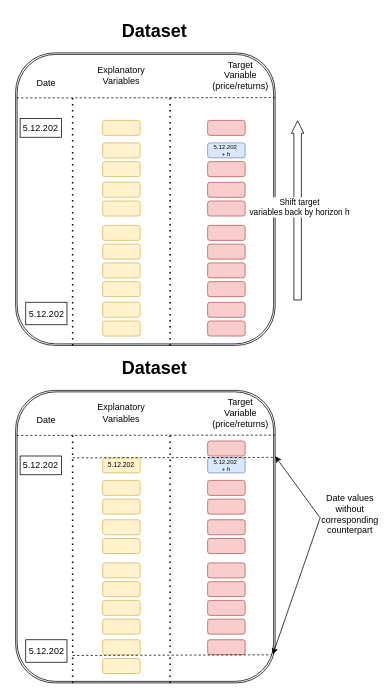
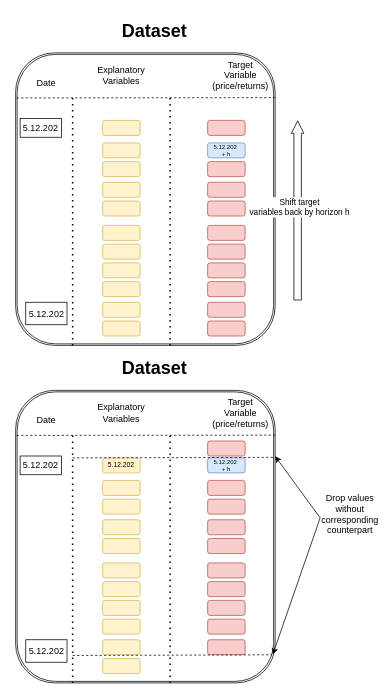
  <mxCell id="0" />
  <mxCell id="1" parent="0" />
  <mxCell id="2" value="" style="shape=ext;double=1;rounded=1;whiteSpace=wrap;html=1;" vertex="1" parent="1"><mxGeometry x="20" y="70" width="346" height="390" as="geometry" /></mxCell>
  <mxCell id="3" value="&lt;h1 style=&quot;margin-top: 0px;&quot;&gt;Dataset&lt;/h1&gt;" style="text;html=1;whiteSpace=wrap;overflow=hidden;rounded=0;" vertex="1" parent="1"><mxGeometry x="160" y="20" width="96" height="40" as="geometry" /></mxCell>
  <mxCell id="4" value="" style="endArrow=none;dashed=1;html=1;rounded=0;exitX=0.004;exitY=0.154;exitDx=0;exitDy=0;exitPerimeter=0;entryX=1;entryY=0.153;entryDx=0;entryDy=0;entryPerimeter=0;" edge="1" parent="1" source="2" target="2"><mxGeometry width="50" height="50" relative="1" as="geometry"><mxPoint x="266" y="240" as="sourcePoint" /><mxPoint x="316" y="190" as="targetPoint" /></mxGeometry></mxCell>
  <mxCell id="5" value="Explanatory Variables" style="text;html=1;align=center;verticalAlign=middle;whiteSpace=wrap;rounded=0;fillColor=none;" vertex="1" parent="1"><mxGeometry x="126" y="80" width="70" height="40" as="geometry" /></mxCell>
  <mxCell id="6" value="Target Variable (price/returns&lt;span style=&quot;background-color: transparent; color: light-dark(rgb(0, 0, 0), rgb(255, 255, 255));&quot;&gt;)&lt;/span&gt;" style="text;html=1;align=center;verticalAlign=middle;whiteSpace=wrap;rounded=0;fillColor=none;" vertex="1" parent="1"><mxGeometry x="285" y="80" width="70" height="40" as="geometry" /></mxCell>
  <mxCell id="7" value="" style="endArrow=none;dashed=1;html=1;dashPattern=1 3;strokeWidth=2;rounded=0;" edge="1" parent="1"><mxGeometry width="50" height="50" relative="1" as="geometry"><mxPoint x="226" y="460" as="sourcePoint" /><mxPoint x="226" y="130" as="targetPoint" /></mxGeometry></mxCell>
  <mxCell id="8" value="" style="endArrow=none;dashed=1;html=1;dashPattern=1 3;strokeWidth=2;rounded=0;" edge="1" parent="1"><mxGeometry width="50" height="50" relative="1" as="geometry"><mxPoint x="96" y="460" as="sourcePoint" /><mxPoint x="96" y="130" as="targetPoint" /></mxGeometry></mxCell>
  <mxCell id="9" value="Date" style="text;html=1;align=center;verticalAlign=middle;whiteSpace=wrap;rounded=0;" vertex="1" parent="1"><mxGeometry x="26" y="90" width="70" height="40" as="geometry" /></mxCell>
  <mxCell id="10" value="5.12.202" style="text;html=1;align=center;verticalAlign=middle;whiteSpace=wrap;rounded=0;strokeColor=default;strokeWidth=1;" vertex="1" parent="1"><mxGeometry x="26" y="157.5" width="55" height="25" as="geometry" /></mxCell>
  <mxCell id="11" value="5.12.202" style="text;html=1;align=center;verticalAlign=middle;whiteSpace=wrap;rounded=0;strokeColor=default;" vertex="1" parent="1"><mxGeometry x="33.5" y="402.5" width="55" height="30" as="geometry" /></mxCell>
  <mxCell id="12" value="" style="rounded=1;whiteSpace=wrap;html=1;fillColor=#fff2cc;strokeColor=#d6b656;" vertex="1" parent="1"><mxGeometry x="136" y="160" width="50" height="20" as="geometry" /></mxCell>
  <mxCell id="13" value="" style="rounded=1;whiteSpace=wrap;html=1;fillColor=#fff2cc;strokeColor=#d6b656;" vertex="1" parent="1"><mxGeometry x="136" y="190" width="50" height="20" as="geometry" /></mxCell>
  <mxCell id="14" value="" style="rounded=1;whiteSpace=wrap;html=1;fillColor=#fff2cc;strokeColor=#d6b656;" vertex="1" parent="1"><mxGeometry x="136" y="215" width="50" height="20" as="geometry" /></mxCell>
  <mxCell id="15" value="" style="rounded=1;whiteSpace=wrap;html=1;fillColor=#fff2cc;strokeColor=#d6b656;" vertex="1" parent="1"><mxGeometry x="136" y="242.5" width="50" height="20" as="geometry" /></mxCell>
  <mxCell id="16" value="" style="rounded=1;whiteSpace=wrap;html=1;fillColor=#fff2cc;strokeColor=#d6b656;" vertex="1" parent="1"><mxGeometry x="136" y="267.5" width="50" height="20" as="geometry" /></mxCell>
  <mxCell id="17" value="" style="rounded=1;whiteSpace=wrap;html=1;fillColor=#fff2cc;strokeColor=#d6b656;" vertex="1" parent="1"><mxGeometry x="136" y="300" width="50" height="20" as="geometry" /></mxCell>
  <mxCell id="18" value="" style="rounded=1;whiteSpace=wrap;html=1;fillColor=#fff2cc;strokeColor=#d6b656;" vertex="1" parent="1"><mxGeometry x="136" y="325" width="50" height="20" as="geometry" /></mxCell>
  <mxCell id="19" value="" style="rounded=1;whiteSpace=wrap;html=1;fillColor=#fff2cc;strokeColor=#d6b656;" vertex="1" parent="1"><mxGeometry x="136" y="350" width="50" height="20" as="geometry" /></mxCell>
  <mxCell id="20" value="" style="rounded=1;whiteSpace=wrap;html=1;fillColor=#fff2cc;strokeColor=#d6b656;" vertex="1" parent="1"><mxGeometry x="136" y="375" width="50" height="20" as="geometry" /></mxCell>
  <mxCell id="21" value="" style="rounded=1;whiteSpace=wrap;html=1;fillColor=#fff2cc;strokeColor=#d6b656;" vertex="1" parent="1"><mxGeometry x="136" y="402.5" width="50" height="20" as="geometry" /></mxCell>
  <mxCell id="22" value="" style="rounded=1;whiteSpace=wrap;html=1;fillColor=#fff2cc;strokeColor=#d6b656;" vertex="1" parent="1"><mxGeometry x="136" y="427.5" width="50" height="20" as="geometry" /></mxCell>
  <mxCell id="23" value="" style="shape=flexArrow;endArrow=classic;html=1;rounded=0;endWidth=5.517;endSize=5.262;" edge="1" parent="1"><mxGeometry width="50" height="50" relative="1" as="geometry"><mxPoint x="396" y="400" as="sourcePoint" /><mxPoint x="396" y="160" as="targetPoint" /></mxGeometry></mxCell>
  <mxCell id="24" value="Shift target&amp;nbsp;&lt;div&gt;variables back by horizon h&amp;nbsp;&lt;/div&gt;" style="edgeLabel;html=1;align=center;verticalAlign=middle;resizable=0;points=[];" vertex="1" connectable="0" parent="23"><mxGeometry x="-0.592" y="-3" relative="1" as="geometry"><mxPoint y="-76" as="offset" /></mxGeometry></mxCell>
  <mxCell id="25" value="" style="rounded=1;whiteSpace=wrap;html=1;fillColor=#f8cecc;strokeColor=#b85450;" vertex="1" parent="1"><mxGeometry x="276" y="160" width="50" height="20" as="geometry" /></mxCell>
  <mxCell id="26" value="" style="rounded=1;whiteSpace=wrap;html=1;fillColor=#f8cecc;strokeColor=#b85450;" vertex="1" parent="1"><mxGeometry x="276" y="215" width="50" height="20" as="geometry" /></mxCell>
  <mxCell id="27" value="" style="rounded=1;whiteSpace=wrap;html=1;fillColor=#f8cecc;strokeColor=#b85450;" vertex="1" parent="1"><mxGeometry x="276" y="242.5" width="50" height="20" as="geometry" /></mxCell>
  <mxCell id="28" value="" style="rounded=1;whiteSpace=wrap;html=1;fillColor=#f8cecc;strokeColor=#b85450;" vertex="1" parent="1"><mxGeometry x="276" y="267.5" width="50" height="20" as="geometry" /></mxCell>
  <mxCell id="29" value="" style="rounded=1;whiteSpace=wrap;html=1;fillColor=#f8cecc;strokeColor=#b85450;" vertex="1" parent="1"><mxGeometry x="276" y="300" width="50" height="20" as="geometry" /></mxCell>
  <mxCell id="30" value="" style="rounded=1;whiteSpace=wrap;html=1;fillColor=#f8cecc;strokeColor=#b85450;" vertex="1" parent="1"><mxGeometry x="276" y="325" width="50" height="20" as="geometry" /></mxCell>
  <mxCell id="31" value="" style="rounded=1;whiteSpace=wrap;html=1;fillColor=#f8cecc;strokeColor=#b85450;" vertex="1" parent="1"><mxGeometry x="276" y="350" width="50" height="20" as="geometry" /></mxCell>
  <mxCell id="32" value="" style="rounded=1;whiteSpace=wrap;html=1;fillColor=#f8cecc;strokeColor=#b85450;" vertex="1" parent="1"><mxGeometry x="276" y="375" width="50" height="20" as="geometry" /></mxCell>
  <mxCell id="33" value="" style="rounded=1;whiteSpace=wrap;html=1;fillColor=#f8cecc;strokeColor=#b85450;" vertex="1" parent="1"><mxGeometry x="276" y="402.5" width="50" height="20" as="geometry" /></mxCell>
  <mxCell id="34" value="" style="rounded=1;whiteSpace=wrap;html=1;fillColor=#f8cecc;strokeColor=#b85450;" vertex="1" parent="1"><mxGeometry x="276" y="427.5" width="50" height="20" as="geometry" /></mxCell>
  <mxCell id="35" value="" style="shape=ext;double=1;rounded=1;whiteSpace=wrap;html=1;" vertex="1" parent="1"><mxGeometry x="20" y="520" width="346" height="390" as="geometry" /></mxCell>
  <mxCell id="36" value="&lt;h1 style=&quot;margin-top: 0px;&quot;&gt;Dataset&lt;/h1&gt;" style="text;html=1;whiteSpace=wrap;overflow=hidden;rounded=0;" vertex="1" parent="1"><mxGeometry x="160" y="470" width="96" height="40" as="geometry" /></mxCell>
  <mxCell id="37" value="" style="endArrow=none;dashed=1;html=1;rounded=0;exitX=0.004;exitY=0.154;exitDx=0;exitDy=0;exitPerimeter=0;entryX=1;entryY=0.153;entryDx=0;entryDy=0;entryPerimeter=0;" edge="1" source="35" target="35" parent="1"><mxGeometry width="50" height="50" relative="1" as="geometry"><mxPoint x="266" y="690" as="sourcePoint" /><mxPoint x="316" y="640" as="targetPoint" /></mxGeometry></mxCell>
  <mxCell id="38" value="Explanatory Variables" style="text;html=1;align=center;verticalAlign=middle;whiteSpace=wrap;rounded=0;fillColor=none;" vertex="1" parent="1"><mxGeometry x="126" y="530" width="70" height="40" as="geometry" /></mxCell>
  <mxCell id="39" value="Target Variable (price/returns&lt;span style=&quot;background-color: transparent; color: light-dark(rgb(0, 0, 0), rgb(255, 255, 255));&quot;&gt;)&lt;/span&gt;" style="text;html=1;align=center;verticalAlign=middle;whiteSpace=wrap;rounded=0;fillColor=none;" vertex="1" parent="1"><mxGeometry x="285" y="530" width="70" height="40" as="geometry" /></mxCell>
  <mxCell id="40" value="" style="endArrow=none;dashed=1;html=1;dashPattern=1 3;strokeWidth=2;rounded=0;" edge="1" parent="1"><mxGeometry width="50" height="50" relative="1" as="geometry"><mxPoint x="226" y="910" as="sourcePoint" /><mxPoint x="226" y="580" as="targetPoint" /></mxGeometry></mxCell>
  <mxCell id="41" value="" style="endArrow=none;dashed=1;html=1;dashPattern=1 3;strokeWidth=2;rounded=0;" edge="1" parent="1"><mxGeometry width="50" height="50" relative="1" as="geometry"><mxPoint x="96" y="910" as="sourcePoint" /><mxPoint x="96" y="580" as="targetPoint" /></mxGeometry></mxCell>
  <mxCell id="42" value="Date" style="text;html=1;align=center;verticalAlign=middle;whiteSpace=wrap;rounded=0;" vertex="1" parent="1"><mxGeometry x="26" y="540" width="70" height="40" as="geometry" /></mxCell>
  <mxCell id="43" value="5.12.202" style="text;html=1;align=center;verticalAlign=middle;whiteSpace=wrap;rounded=0;strokeColor=default;strokeWidth=1;" vertex="1" parent="1"><mxGeometry x="26" y="607.5" width="55" height="25" as="geometry" /></mxCell>
  <mxCell id="44" value="5.12.202" style="text;html=1;align=center;verticalAlign=middle;whiteSpace=wrap;rounded=0;strokeColor=default;" vertex="1" parent="1"><mxGeometry x="33.5" y="852.5" width="55" height="30" as="geometry" /></mxCell>
  <mxCell id="45" value="5.12.202" style="rounded=1;whiteSpace=wrap;html=1;fillColor=#fff2cc;strokeColor=#d6b656;fontSize=9;" vertex="1" parent="1"><mxGeometry x="136" y="610" width="50" height="20" as="geometry" /></mxCell>
  <mxCell id="46" value="" style="rounded=1;whiteSpace=wrap;html=1;fillColor=#fff2cc;strokeColor=#d6b656;" vertex="1" parent="1"><mxGeometry x="136" y="640" width="50" height="20" as="geometry" /></mxCell>
  <mxCell id="47" value="" style="rounded=1;whiteSpace=wrap;html=1;fillColor=#fff2cc;strokeColor=#d6b656;" vertex="1" parent="1"><mxGeometry x="136" y="665" width="50" height="20" as="geometry" /></mxCell>
  <mxCell id="48" value="" style="rounded=1;whiteSpace=wrap;html=1;fillColor=#fff2cc;strokeColor=#d6b656;" vertex="1" parent="1"><mxGeometry x="136" y="692.5" width="50" height="20" as="geometry" /></mxCell>
  <mxCell id="49" value="" style="rounded=1;whiteSpace=wrap;html=1;fillColor=#fff2cc;strokeColor=#d6b656;" vertex="1" parent="1"><mxGeometry x="136" y="717.5" width="50" height="20" as="geometry" /></mxCell>
  <mxCell id="50" value="" style="rounded=1;whiteSpace=wrap;html=1;fillColor=#fff2cc;strokeColor=#d6b656;" vertex="1" parent="1"><mxGeometry x="136" y="750" width="50" height="20" as="geometry" /></mxCell>
  <mxCell id="51" value="" style="rounded=1;whiteSpace=wrap;html=1;fillColor=#fff2cc;strokeColor=#d6b656;" vertex="1" parent="1"><mxGeometry x="136" y="775" width="50" height="20" as="geometry" /></mxCell>
  <mxCell id="52" value="" style="rounded=1;whiteSpace=wrap;html=1;fillColor=#fff2cc;strokeColor=#d6b656;" vertex="1" parent="1"><mxGeometry x="136" y="800" width="50" height="20" as="geometry" /></mxCell>
  <mxCell id="53" value="" style="rounded=1;whiteSpace=wrap;html=1;fillColor=#fff2cc;strokeColor=#d6b656;" vertex="1" parent="1"><mxGeometry x="136" y="825" width="50" height="20" as="geometry" /></mxCell>
  <mxCell id="54" value="" style="rounded=1;whiteSpace=wrap;html=1;fillColor=#fff2cc;strokeColor=#d6b656;" vertex="1" parent="1"><mxGeometry x="136" y="852.5" width="50" height="20" as="geometry" /></mxCell>
  <mxCell id="55" value="" style="rounded=1;whiteSpace=wrap;html=1;fillColor=#fff2cc;strokeColor=#d6b656;" vertex="1" parent="1"><mxGeometry x="136" y="877.5" width="50" height="20" as="geometry" /></mxCell>
  <mxCell id="56" value="&lt;span&gt;5.12.202&amp;nbsp;&lt;/span&gt;&lt;div&gt;&lt;span&gt;+ h&lt;/span&gt;&lt;/div&gt;" style="rounded=1;whiteSpace=wrap;html=1;fillColor=#dae8fc;strokeColor=#6c8ebf;fontSize=8;" vertex="1" parent="1"><mxGeometry x="276" y="610" width="50" height="20" as="geometry" /></mxCell>
  <mxCell id="57" value="" style="rounded=1;whiteSpace=wrap;html=1;fillColor=#f8cecc;strokeColor=#b85450;" vertex="1" parent="1"><mxGeometry x="276" y="640" width="50" height="20" as="geometry" /></mxCell>
  <mxCell id="58" value="" style="rounded=1;whiteSpace=wrap;html=1;fillColor=#f8cecc;strokeColor=#b85450;" vertex="1" parent="1"><mxGeometry x="276" y="665" width="50" height="20" as="geometry" /></mxCell>
  <mxCell id="59" value="" style="rounded=1;whiteSpace=wrap;html=1;fillColor=#f8cecc;strokeColor=#b85450;" vertex="1" parent="1"><mxGeometry x="276" y="692.5" width="50" height="20" as="geometry" /></mxCell>
  <mxCell id="60" value="" style="rounded=1;whiteSpace=wrap;html=1;fillColor=#f8cecc;strokeColor=#b85450;" vertex="1" parent="1"><mxGeometry x="276" y="717.5" width="50" height="20" as="geometry" /></mxCell>
  <mxCell id="61" value="" style="rounded=1;whiteSpace=wrap;html=1;fillColor=#f8cecc;strokeColor=#b85450;" vertex="1" parent="1"><mxGeometry x="276" y="750" width="50" height="20" as="geometry" /></mxCell>
  <mxCell id="62" value="" style="rounded=1;whiteSpace=wrap;html=1;fillColor=#f8cecc;strokeColor=#b85450;" vertex="1" parent="1"><mxGeometry x="276" y="775" width="50" height="20" as="geometry" /></mxCell>
  <mxCell id="63" value="" style="rounded=1;whiteSpace=wrap;html=1;fillColor=#f8cecc;strokeColor=#b85450;" vertex="1" parent="1"><mxGeometry x="276" y="800" width="50" height="20" as="geometry" /></mxCell>
  <mxCell id="64" value="" style="rounded=1;whiteSpace=wrap;html=1;fillColor=#f8cecc;strokeColor=#b85450;" vertex="1" parent="1"><mxGeometry x="276" y="825" width="50" height="20" as="geometry" /></mxCell>
  <mxCell id="65" value="" style="rounded=1;whiteSpace=wrap;html=1;fillColor=#f8cecc;strokeColor=#b85450;" vertex="1" parent="1"><mxGeometry x="276" y="852.5" width="50" height="20" as="geometry" /></mxCell>
  <mxCell id="66" value="" style="rounded=1;whiteSpace=wrap;html=1;fillColor=#f8cecc;strokeColor=#b85450;" vertex="1" parent="1"><mxGeometry x="276" y="587.5" width="50" height="20" as="geometry" /></mxCell>
  <mxCell id="67" value="&lt;span&gt;5.12.202&amp;nbsp;&lt;/span&gt;&lt;div&gt;&lt;span&gt;+ h&lt;/span&gt;&lt;/div&gt;" style="rounded=1;whiteSpace=wrap;html=1;fillColor=#dae8fc;strokeColor=#6c8ebf;fontSize=8;" vertex="1" parent="1"><mxGeometry x="276" y="190" width="50" height="20" as="geometry" /></mxCell>
  <mxCell id="68" value="" style="endArrow=none;dashed=1;html=1;rounded=0;entryX=1.002;entryY=0.229;entryDx=0;entryDy=0;entryPerimeter=0;" edge="1" parent="1" target="35"><mxGeometry width="50" height="50" relative="1" as="geometry"><mxPoint x="96" y="610" as="sourcePoint" /><mxPoint x="266" y="700" as="targetPoint" /></mxGeometry></mxCell>
  <mxCell id="69" value="" style="endArrow=none;dashed=1;html=1;rounded=0;entryX=0.987;entryY=0.904;entryDx=0;entryDy=0;entryPerimeter=0;" edge="1" parent="1" target="35"><mxGeometry width="50" height="50" relative="1" as="geometry"><mxPoint x="96" y="873.5" as="sourcePoint" /><mxPoint x="367" y="872.5" as="targetPoint" /></mxGeometry></mxCell>
  <mxCell id="70" value="" style="endArrow=classic;html=1;rounded=0;entryX=1;entryY=0.225;entryDx=0;entryDy=0;entryPerimeter=0;" edge="1" parent="1" target="35"><mxGeometry width="50" height="50" relative="1" as="geometry"><mxPoint x="426" y="690" as="sourcePoint" /><mxPoint x="236" y="620" as="targetPoint" /></mxGeometry></mxCell>
  <mxCell id="71" value="" style="endArrow=classic;html=1;rounded=0;entryX=0.991;entryY=0.903;entryDx=0;entryDy=0;entryPerimeter=0;" edge="1" parent="1" target="35"><mxGeometry width="50" height="50" relative="1" as="geometry"><mxPoint x="426" y="690" as="sourcePoint" /><mxPoint x="406" y="744" as="targetPoint" /></mxGeometry></mxCell>
- <mxCell id="72" value="Date values without corresponding counterpart" style="text;html=1;align=center;verticalAlign=middle;whiteSpace=wrap;rounded=0;" vertex="1" parent="1"><mxGeometry x="436" y="670" width="60" height="30" as="geometry" /></mxCell>
+ <mxCell id="72" value="Drop values without corresponding counterpart" style="text;html=1;align=center;verticalAlign=middle;whiteSpace=wrap;rounded=0;" vertex="1" parent="1"><mxGeometry x="436" y="670" width="60" height="30" as="geometry" /></mxCell>
